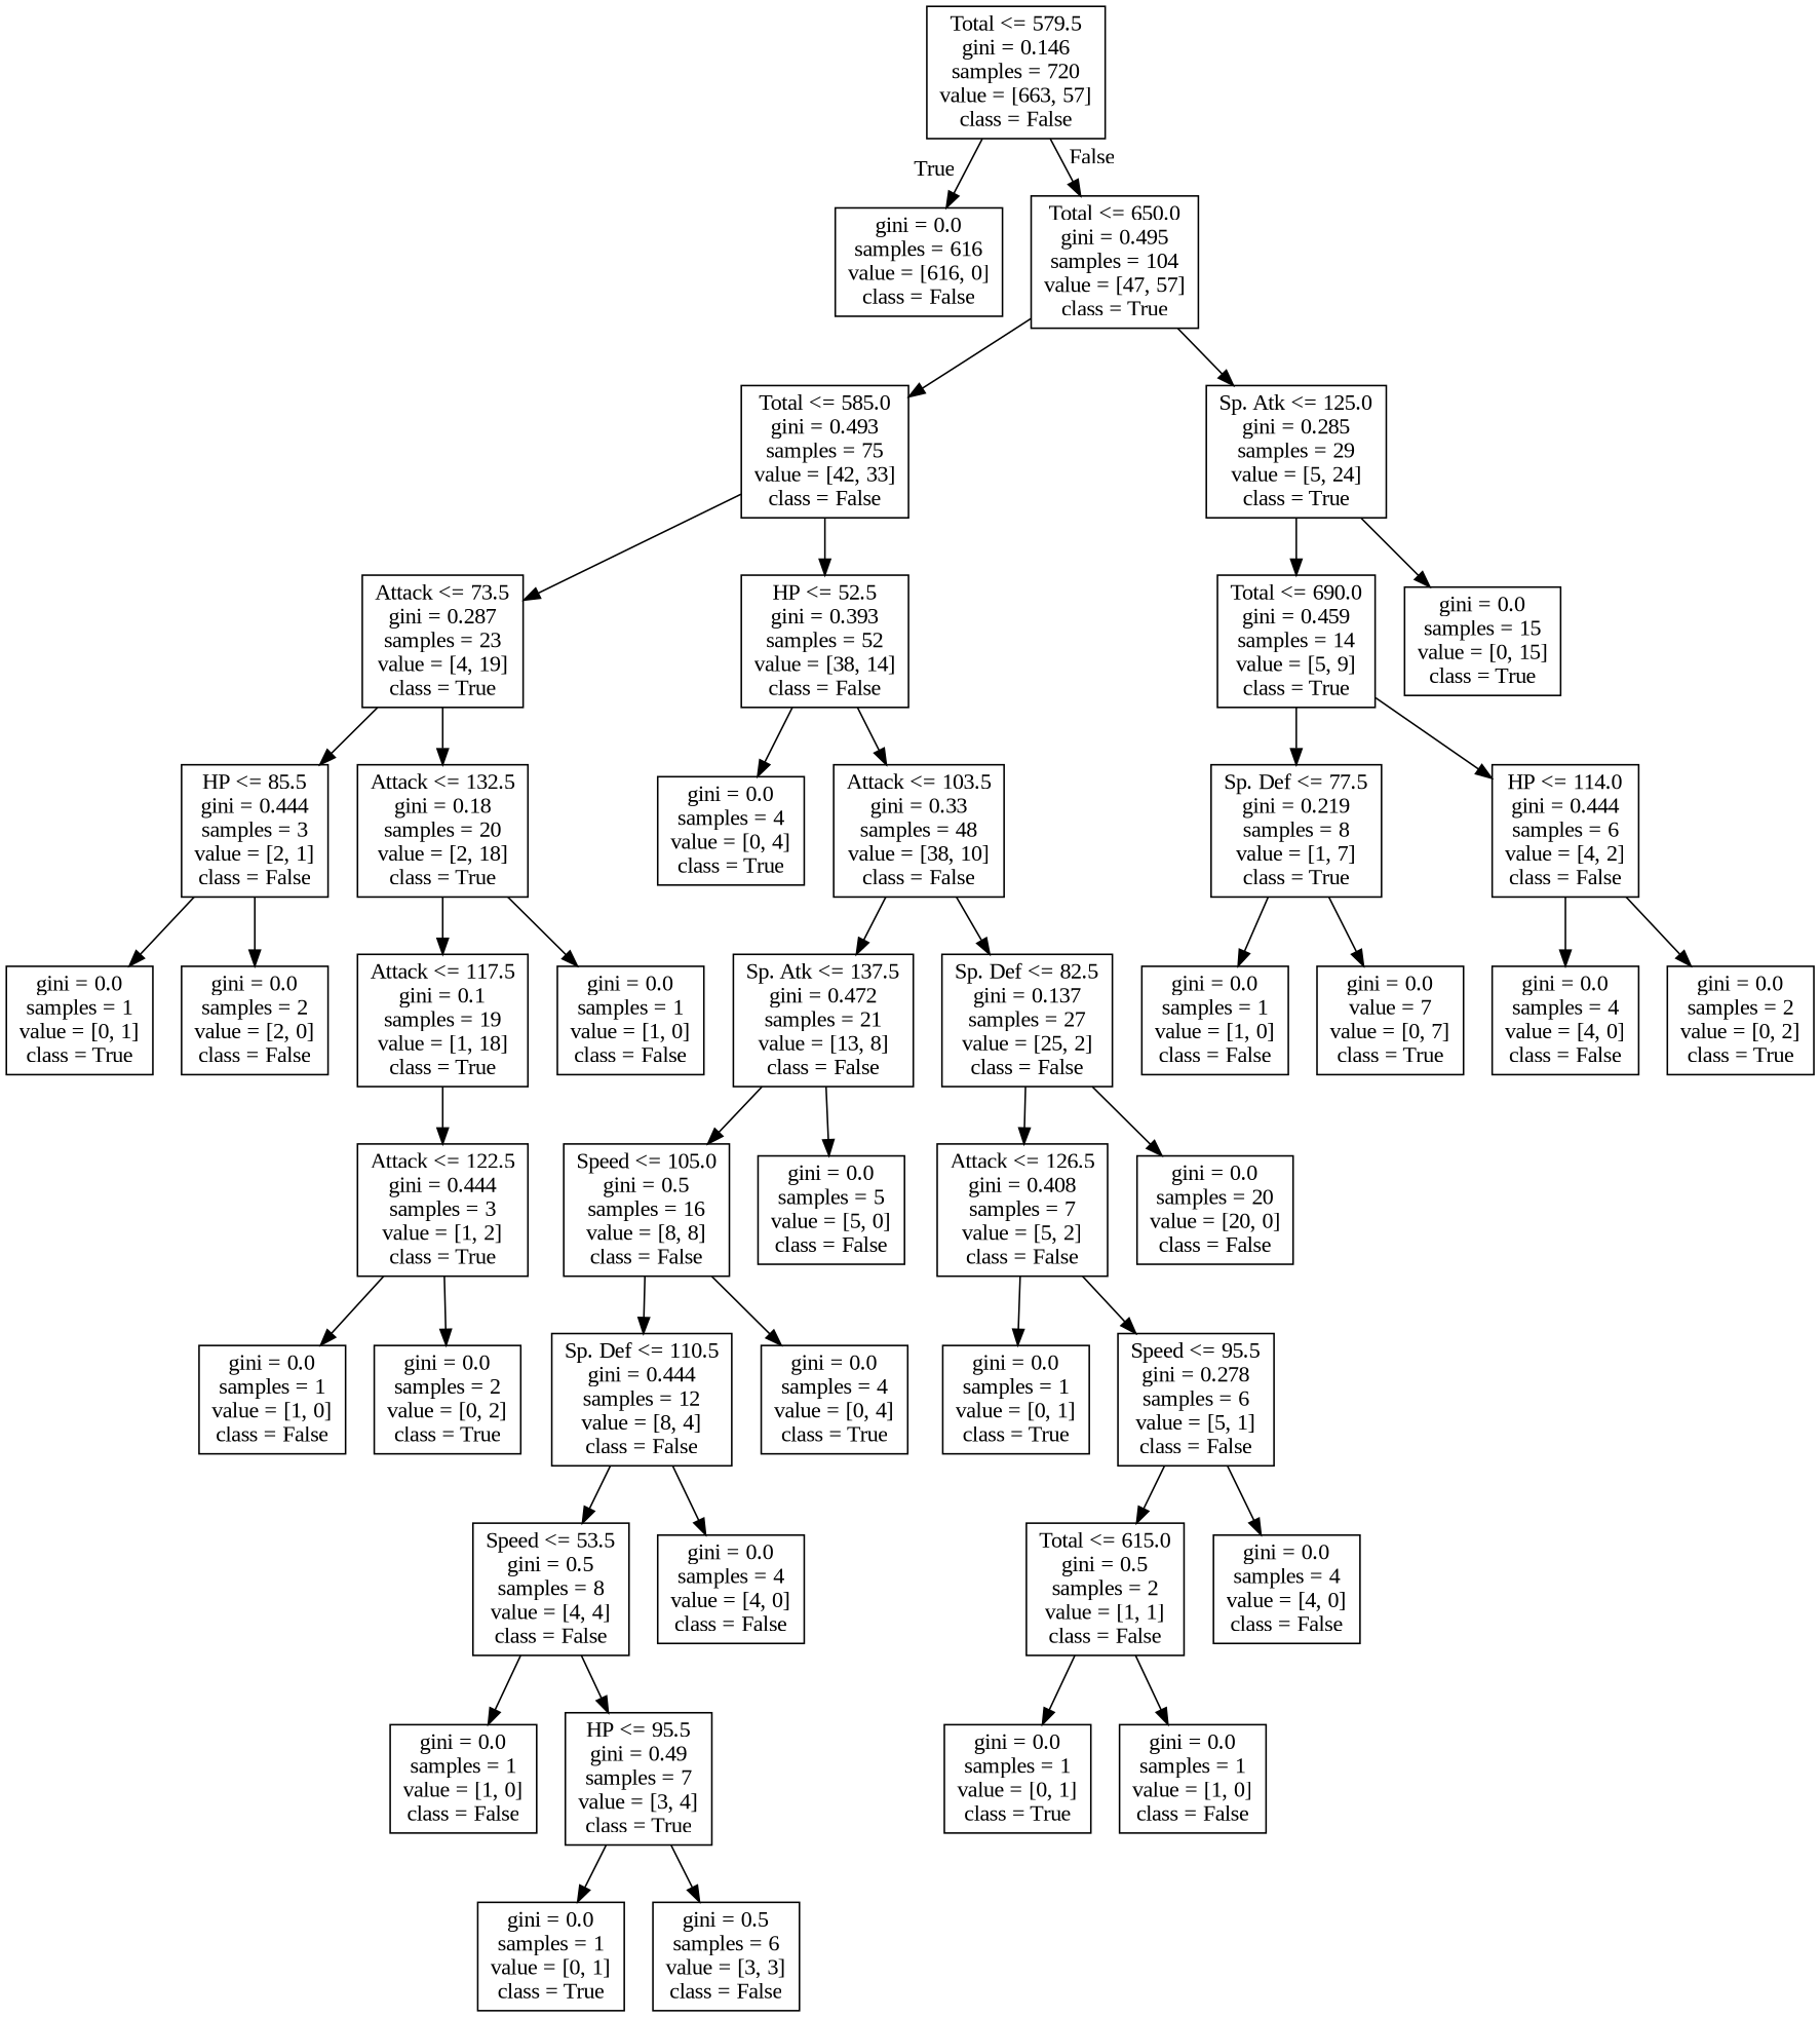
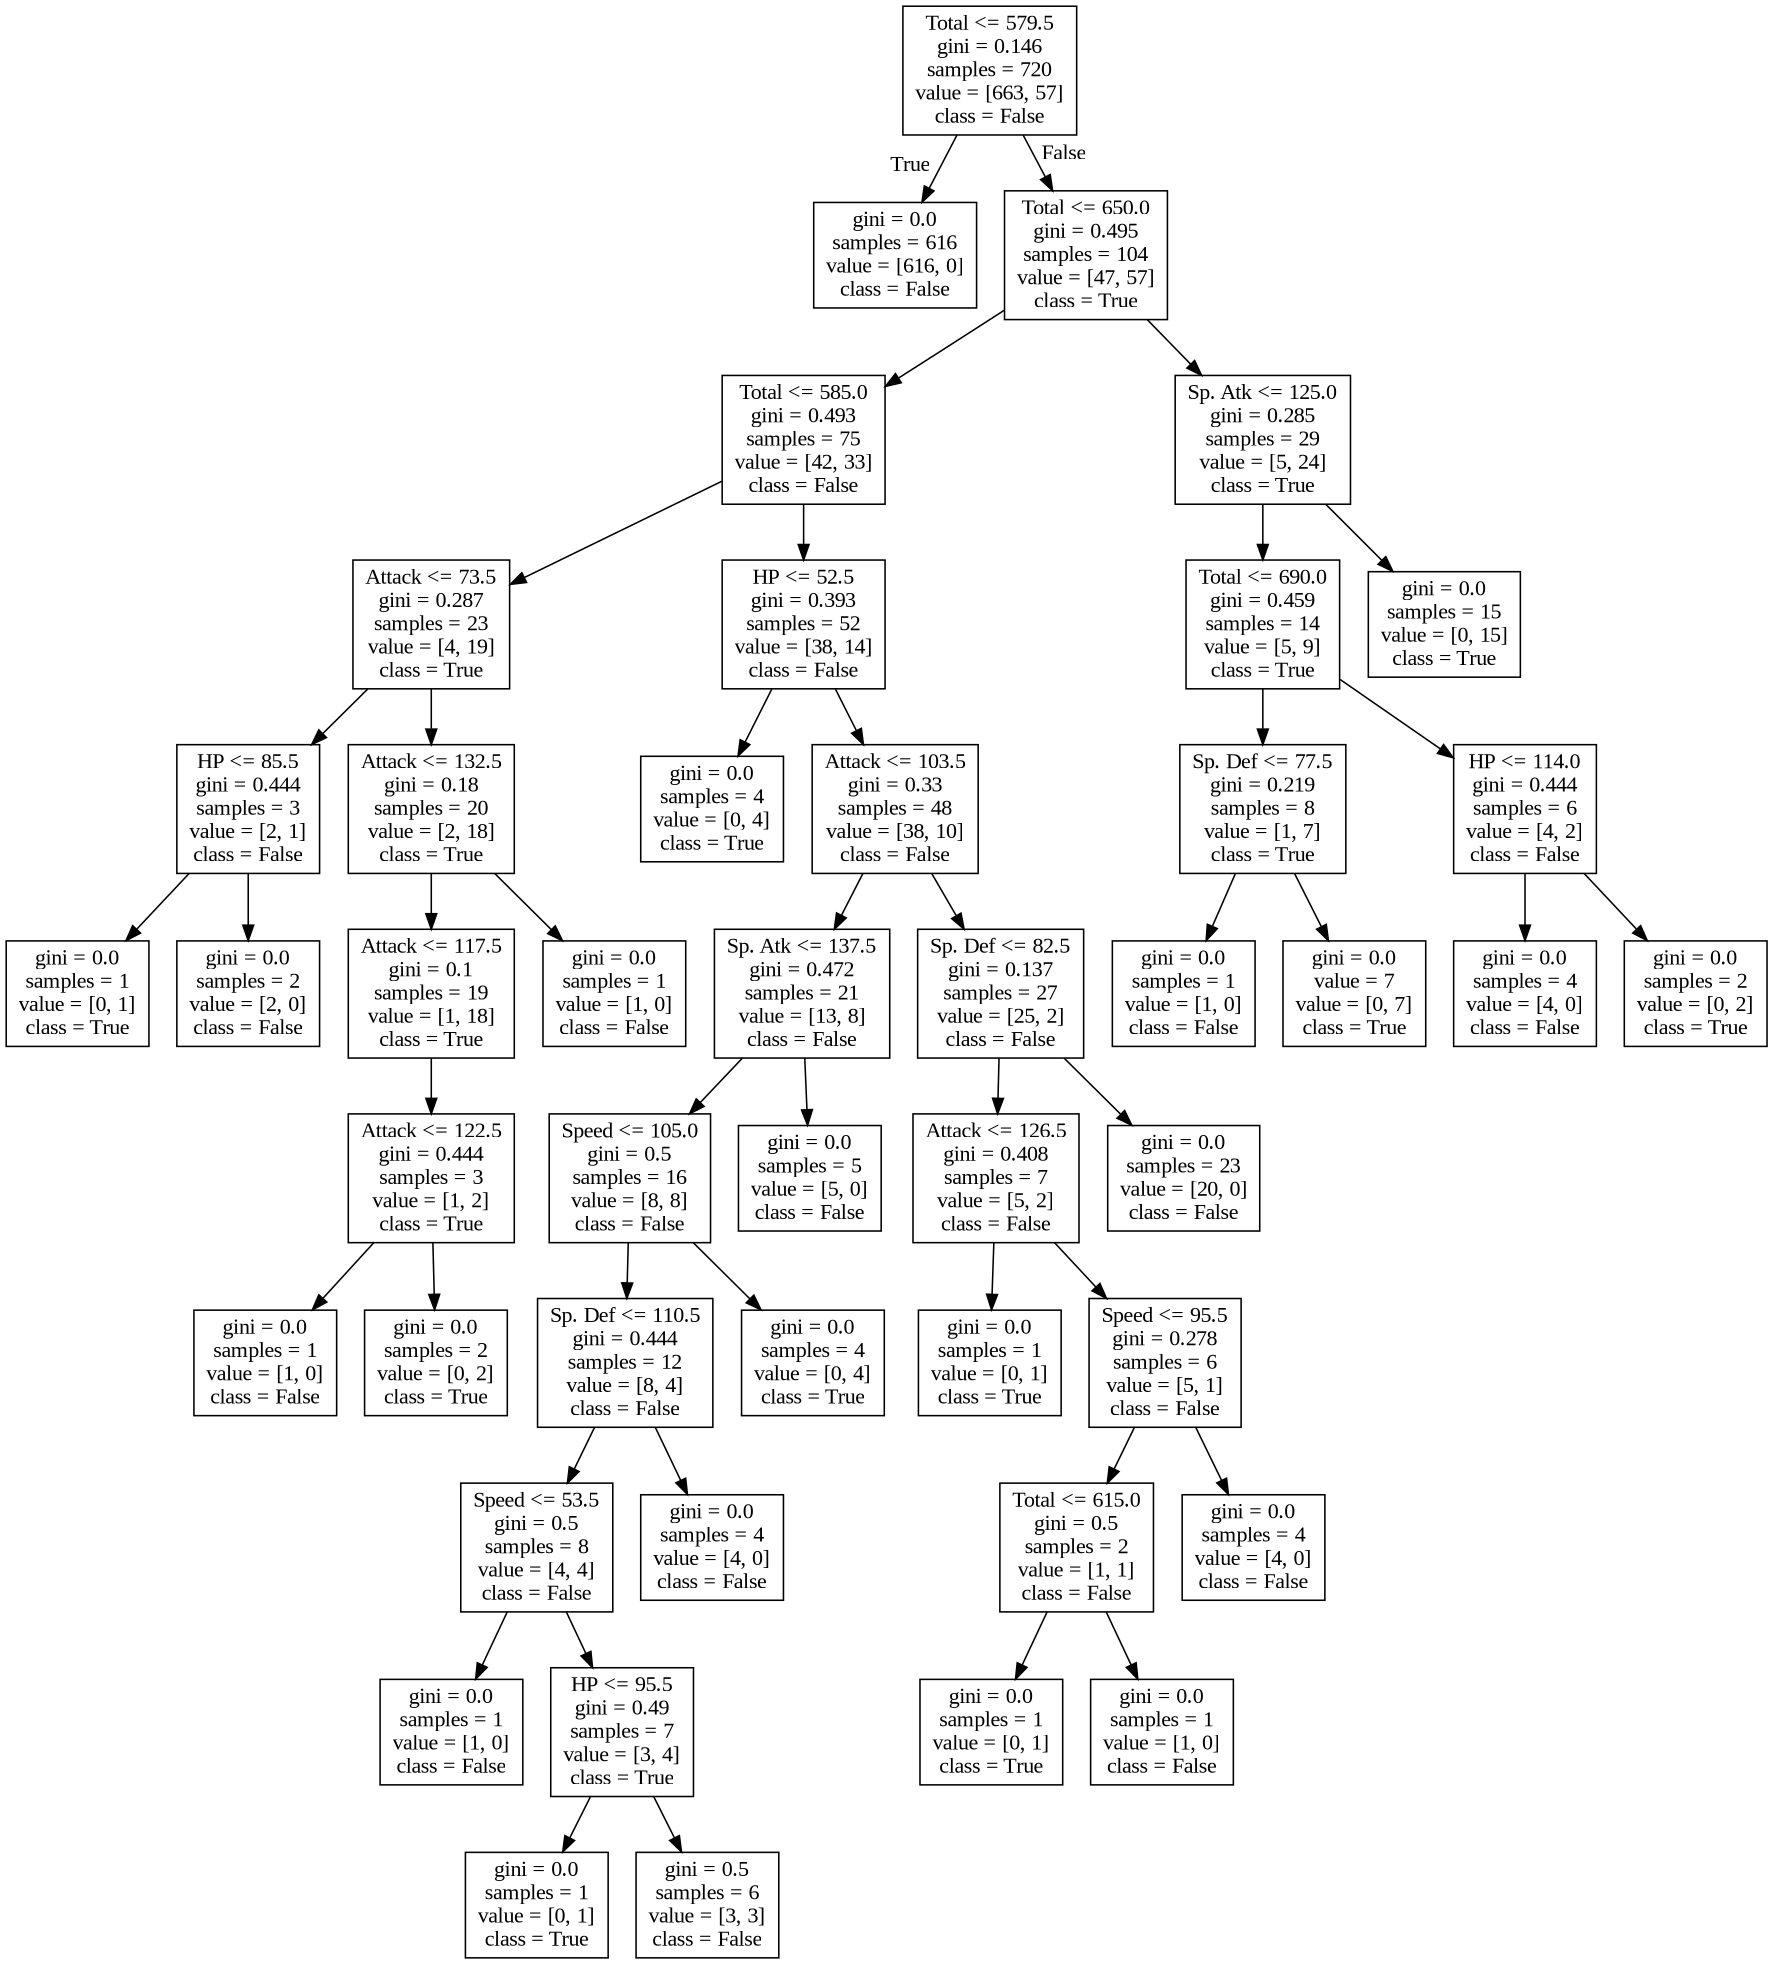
  digraph {
    fontname="Liberation Serif"
    node [fontname="Liberation Serif" shape=box]
    edge [fontname="Liberation Serif"]
    n1 [label="Total <= 579.5\ngini = 0.146\nsamples = 720\nvalue = [663, 57]\nclass = False"]
    n2 [label="gini = 0.0\nsamples = 616\nvalue = [616, 0]\nclass = False"]
    n3 [label="Total <= 650.0\ngini = 0.495\nsamples = 104\nvalue = [47, 57]\nclass = True"]
    n4 [label="Total <= 585.0\ngini = 0.493\nsamples = 75\nvalue = [42, 33]\nclass = False"]
    n5 [label="Sp. Atk <= 125.0\ngini = 0.285\nsamples = 29\nvalue = [5, 24]\nclass = True"]
    n6 [label="Attack <= 73.5\ngini = 0.287\nsamples = 23\nvalue = [4, 19]\nclass = True"]
    n7 [label="HP <= 52.5\ngini = 0.393\nsamples = 52\nvalue = [38, 14]\nclass = False"]
    n8 [label="Total <= 690.0\ngini = 0.459\nsamples = 14\nvalue = [5, 9]\nclass = True"]
    n9 [label="gini = 0.0\nsamples = 15\nvalue = [0, 15]\nclass = True"]
    n10 [label="HP <= 85.5\ngini = 0.444\nsamples = 3\nvalue = [2, 1]\nclass = False"]
    n11 [label="Attack <= 132.5\ngini = 0.18\nsamples = 20\nvalue = [2, 18]\nclass = True"]
    n12 [label="gini = 0.0\nsamples = 4\nvalue = [0, 4]\nclass = True"]
    n13 [label="Attack <= 103.5\ngini = 0.33\nsamples = 48\nvalue = [38, 10]\nclass = False"]
    n14 [label="gini = 0.0\nsamples = 1\nvalue = [0, 1]\nclass = True"]
    n15 [label="gini = 0.0\nsamples = 2\nvalue = [2, 0]\nclass = False"]
    n16 [label="Attack <= 117.5\ngini = 0.1\nsamples = 19\nvalue = [1, 18]\nclass = True"]
    n17 [label="gini = 0.0\nsamples = 1\nvalue = [1, 0]\nclass = False"]
    n18 [label="Attack <= 122.5\ngini = 0.444\nsamples = 3\nvalue = [1, 2]\nclass = True"]
    n19 [label="gini = 0.0\nsamples = 1\nvalue = [1, 0]\nclass = False"]
    n20 [label="gini = 0.0\nsamples = 2\nvalue = [0, 2]\nclass = True"]
    n21 [label="Sp. Atk <= 137.5\ngini = 0.472\nsamples = 21\nvalue = [13, 8]\nclass = False"]
    n22 [label="Sp. Def <= 82.5\ngini = 0.137\nsamples = 27\nvalue = [25, 2]\nclass = False"]
    n23 [label="Speed <= 105.0\ngini = 0.5\nsamples = 16\nvalue = [8, 8]\nclass = False"]
    n24 [label="gini = 0.0\nsamples = 5\nvalue = [5, 0]\nclass = False"]
    n25 [label="Attack <= 126.5\ngini = 0.408\nsamples = 7\nvalue = [5, 2]\nclass = False"]
-   n26 [label="gini = 0.0\nsamples = 20\nvalue = [20, 0]\nclass = False"]
+   n26 [label="gini = 0.0\nsamples = 23\nvalue = [20, 0]\nclass = False"]
    n27 [label="Sp. Def <= 110.5\ngini = 0.444\nsamples = 12\nvalue = [8, 4]\nclass = False"]
    n28 [label="gini = 0.0\nsamples = 4\nvalue = [0, 4]\nclass = True"]
    n29 [label="Speed <= 53.5\ngini = 0.5\nsamples = 8\nvalue = [4, 4]\nclass = False"]
    n30 [label="gini = 0.0\nsamples = 4\nvalue = [4, 0]\nclass = False"]
    n31 [label="gini = 0.0\nsamples = 1\nvalue = [1, 0]\nclass = False"]
    n32 [label="HP <= 95.5\ngini = 0.49\nsamples = 7\nvalue = [3, 4]\nclass = True"]
    n33 [label="gini = 0.0\nsamples = 1\nvalue = [0, 1]\nclass = True"]
    n34 [label="gini = 0.5\nsamples = 6\nvalue = [3, 3]\nclass = False"]
    n35 [label="gini = 0.0\nsamples = 1\nvalue = [0, 1]\nclass = True"]
    n36 [label="Speed <= 95.5\ngini = 0.278\nsamples = 6\nvalue = [5, 1]\nclass = False"]
    n37 [label="Total <= 615.0\ngini = 0.5\nsamples = 2\nvalue = [1, 1]\nclass = False"]
    n38 [label="gini = 0.0\nsamples = 4\nvalue = [4, 0]\nclass = False"]
    n39 [label="gini = 0.0\nsamples = 1\nvalue = [0, 1]\nclass = True"]
    n40 [label="gini = 0.0\nsamples = 1\nvalue = [1, 0]\nclass = False"]
    n41 [label="Sp. Def <= 77.5\ngini = 0.219\nsamples = 8\nvalue = [1, 7]\nclass = True"]
    n42 [label="HP <= 114.0\ngini = 0.444\nsamples = 6\nvalue = [4, 2]\nclass = False"]
    n43 [label="gini = 0.0\nsamples = 1\nvalue = [1, 0]\nclass = False"]
    n44 [label="gini = 0.0\nvalue = 7\nvalue = [0, 7]\nclass = True"]
    n45 [label="gini = 0.0\nsamples = 4\nvalue = [4, 0]\nclass = False"]
    n46 [label="gini = 0.0\nsamples = 2\nvalue = [0, 2]\nclass = True"]
    n1 -> n2 [headlabel=True labelangle=45 labeldistance=2.5]
    n1 -> n3 [headlabel=False labelangle=-45 labeldistance=2.5]
    n3 -> n4
    n3 -> n5
    n4 -> n6
    n4 -> n7
    n5 -> n8
    n5 -> n9
    n6 -> n10
    n6 -> n11
    n7 -> n12
    n7 -> n13
    n8 -> n41
    n8 -> n42
    n10 -> n14
    n10 -> n15
    n11 -> n16
    n11 -> n17
    n13 -> n21
    n13 -> n22
    n16 -> n18
    n18 -> n19
    n18 -> n20
    n21 -> n23
    n21 -> n24
    n22 -> n25
    n22 -> n26
    n23 -> n27
    n23 -> n28
    n25 -> n35
    n25 -> n36
    n27 -> n29
    n27 -> n30
    n29 -> n31
    n29 -> n32
    n32 -> n33
    n32 -> n34
    n36 -> n37
    n36 -> n38
    n37 -> n39
    n37 -> n40
    n41 -> n43
    n41 -> n44
    n42 -> n45
    n42 -> n46
  }
